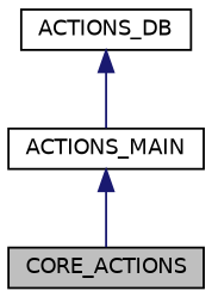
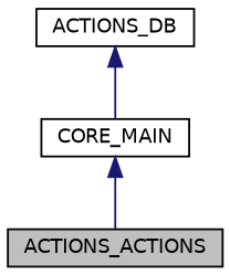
  digraph {
    node [color=black fillcolor=white fontname=Helvetica fontsize=10 shape=record style=filled]
    edge [color=midnightblue dir=back fontname=Helvetica fontsize=10 labelfontname=Helvetica labelfontsize=10 style=solid]
-   n1 [fillcolor=grey75 fontcolor=black height=0.2 label=CORE_ACTIONS width=0.4]
-   n2 [height=0.2 label=ACTIONS_MAIN width=0.4]
+   n1 [fillcolor=grey75 fontcolor=black height=0.2 label=ACTIONS_ACTIONS width=0.4]
+   n2 [height=0.2 label=CORE_MAIN width=0.4]
    n3 [height=0.2 label=ACTIONS_DB width=0.4]
    n2 -> n1
    n3 -> n2
  }
